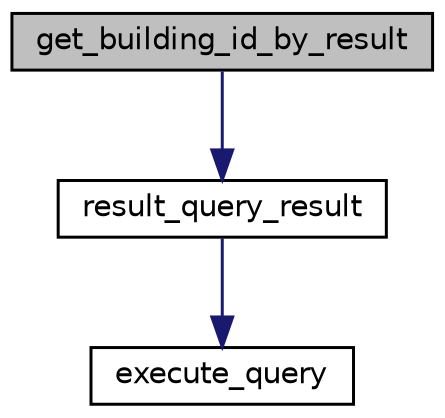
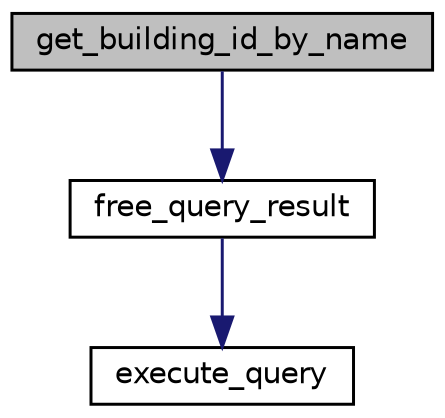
  digraph {
    rankdir=TB
    node [color=black fillcolor=white fontname=Helvetica fontsize=10 shape=record style=filled]
    edge [color=midnightblue fontname=Helvetica fontsize=10 labelfontname=Helvetica labelfontsize=10 style=solid]
-   n1 [fillcolor=grey75 fontcolor=black height=0.2 label=get_building_id_by_result width=0.4]
-   n2 [height=0.2 label=result_query_result width=0.4]
+   n1 [fillcolor=grey75 fontcolor=black height=0.2 label=get_building_id_by_name width=0.4]
+   n2 [height=0.2 label=free_query_result width=0.4]
    n3 [height=0.2 label=execute_query width=0.4]
    n1 -> n2
    n2 -> n3
  }
